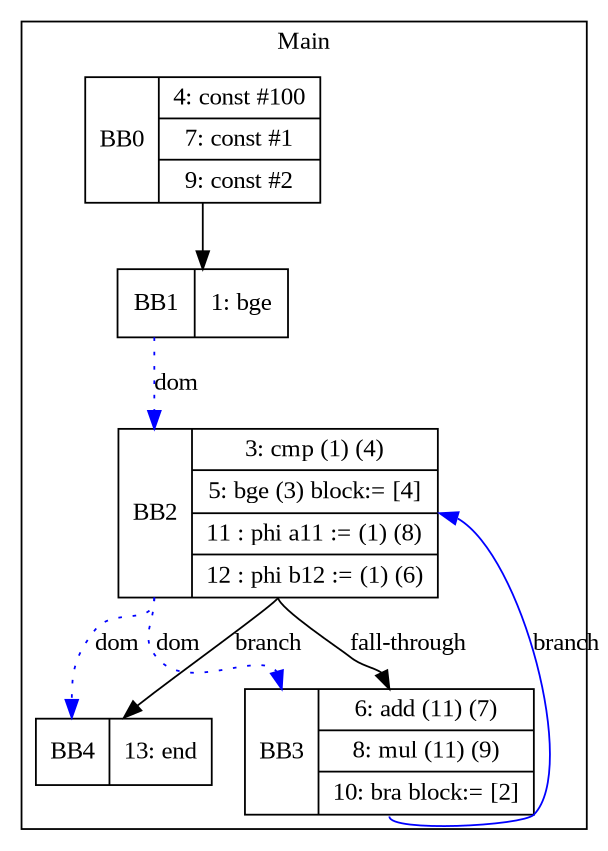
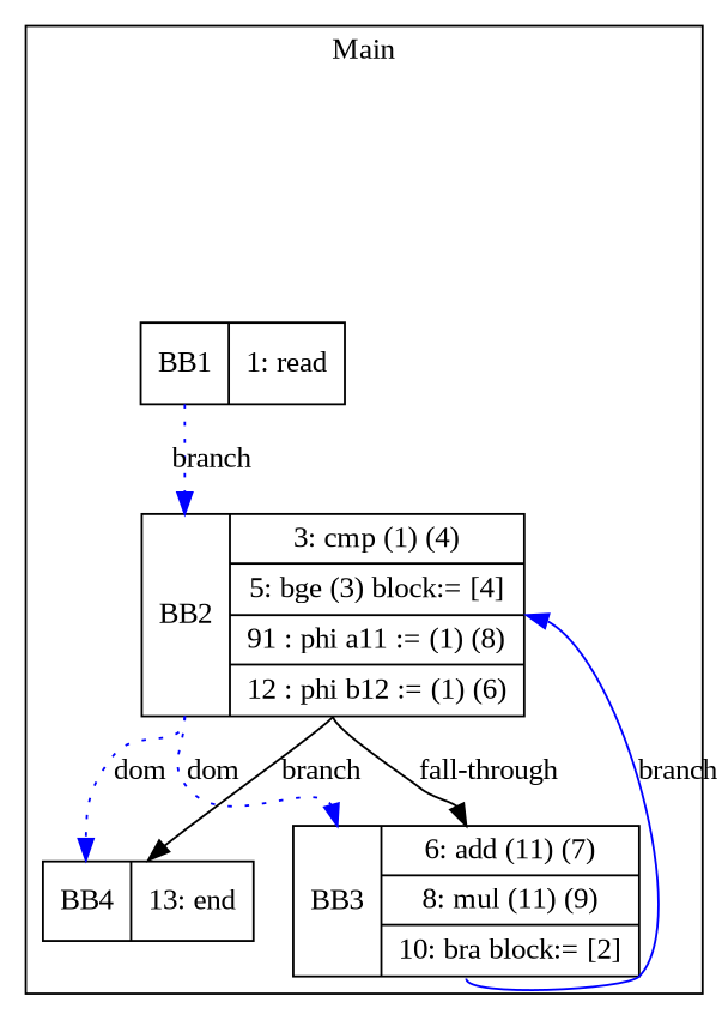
  digraph {
    fontname="Liberation Serif"
    node [fontname="Liberation Serif" shape=record]
    edge [fontname="Liberation Serif" headport=n tailport=s color=blue]
-   n1 [label="<b>BB0|{4: const #100|7: const #1|9: const #2}"]
-   n2 [label="<b>BB1|{1: bge}"]
-   n3 [label="<b>BB2|{3: cmp (1) (4)|5: bge (3) block:= [4]|11 : phi a11 := (1) (8)|12 : phi b12 := (1) (6)}"]
+   n2 [label="<b>BB1|{1: read}"]
+   n3 [label="<b>BB2|{3: cmp (1) (4)|5: bge (3) block:= [4]|91 : phi a11 := (1) (8)|12 : phi b12 := (1) (6)}"]
    n4 [label="<b>BB3|{6: add (11) (7)|8: mul (11) (9)|10: bra block:= [2]}"]
    n5 [label="<b>BB4|{13: end}"]
    subgraph cluster_1 {
      label=Main
-     n1
      n2
      n3
      n4
      n5
    }
-   n1 -> n2 [color=""]
-   n2 -> n3 [headport=b label=dom style=dotted tailport=b]
+   n2 -> n3 [headport=b label=branch style=dotted tailport=b]
    n3 -> n4 [headport=b label=dom style=dotted tailport=b]
    n3 -> n4 [label="fall-through" color=""]
    n3 -> n5 [headport=b label=dom style=dotted tailport=b]
    n3 -> n5 [label=branch color=""]
    n4 -> n3 [headport=e label=branch]
  }
